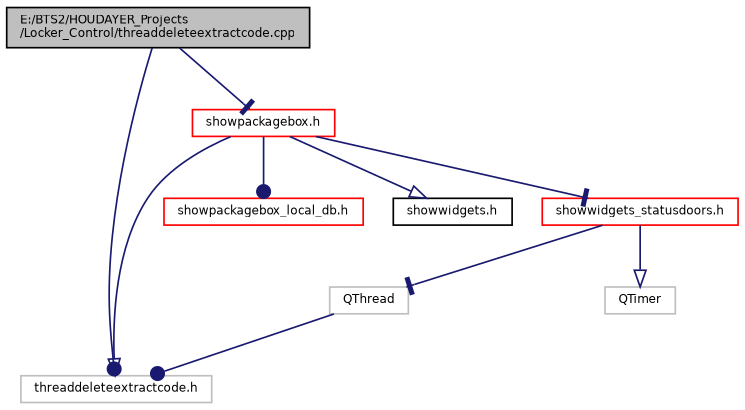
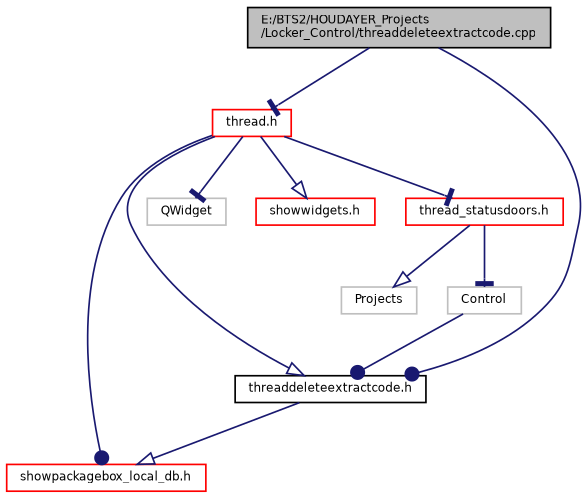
  digraph {
    node [color=red fontname=Helvetica fontsize=7 shape=record]
    edge [arrowhead=tee color=midnightblue fontname=Helvetica fontsize=7 labelfontname=Helvetica labelfontsize=7 style=solid]
    n1 [color=black fillcolor=grey75 fontcolor=black height=0.2 label="E:/BTS2/HOUDAYER_Projects\l/Locker_Control/threaddeleteextractcode.cpp" style=filled width=0.4]
-   n2 [color=grey75 height=0.2 label="threaddeleteextractcode.h" width=0.4]
-   n3 [height=0.2 label="showpackagebox.h" width=0.4]
+   n2 [color=black height=0.2 label="threaddeleteextractcode.h" width=0.4]
+   n3 [height=0.2 label="thread.h" width=0.4]
    n4 [height=0.2 label="showpackagebox_local_db.h" width=0.4]
-   n6 [color=black height=0.2 label="showwidgets.h" width=0.4]
-   n7 [height=0.2 label="showwidgets_statusdoors.h" width=0.4]
-   n8 [color=grey75 height=0.2 label=QThread width=0.4]
-   n9 [color=grey75 height=0.2 label=QTimer width=0.4]
+   n5 [color=grey75 height=0.2 label=QWidget width=0.4]
+   n6 [height=0.2 label="showwidgets.h" width=0.4]
+   n7 [height=0.2 label="thread_statusdoors.h" width=0.4]
+   n8 [color=grey75 height=0.2 label=Control width=0.4]
+   n9 [color=grey75 height=0.2 label=Projects width=0.4]
    n1 -> n2 [arrowhead=dot]
    n1 -> n3
+   n2 -> n4 [arrowhead=onormal]
    n3 -> n2 [arrowhead=onormal]
    n3 -> n4 [arrowhead=dot]
+   n3 -> n5
    n3 -> n6 [arrowhead=onormal]
    n3 -> n7
    n7 -> n8
    n7 -> n9 [arrowhead=onormal]
    n8 -> n2 [arrowhead=dot]
  }
